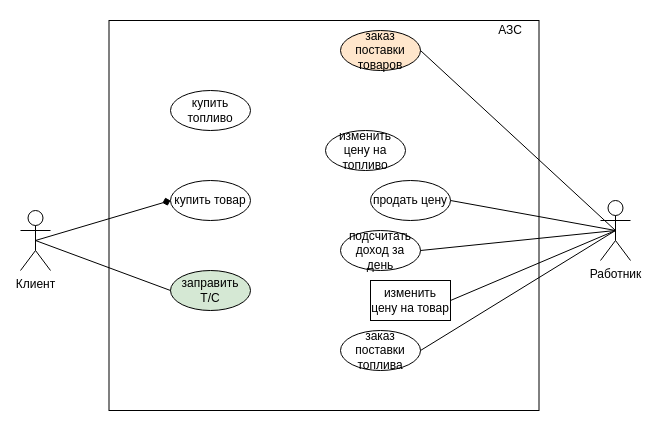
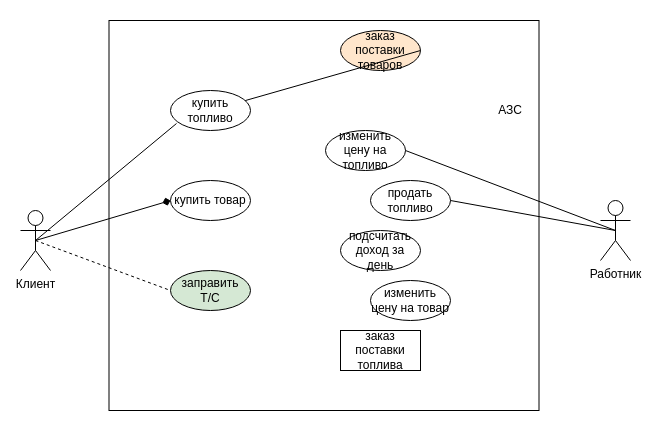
  <mxCell id="0" />
  <mxCell id="1" parent="0" />
  <mxCell id="2" value="Клиент" style="shape=umlActor;verticalLabelPosition=bottom;verticalAlign=top;html=1;outlineConnect=0;" vertex="1" parent="1"><mxGeometry x="20" y="210" width="30" height="60" as="geometry" /></mxCell>
  <mxCell id="3" value="" style="rounded=0;whiteSpace=wrap;html=1;" vertex="1" parent="1"><mxGeometry x="108.5" y="20" width="430" height="390" as="geometry" /></mxCell>
  <mxCell id="4" value="Работник" style="shape=umlActor;verticalLabelPosition=bottom;verticalAlign=top;html=1;outlineConnect=0;" vertex="1" parent="1"><mxGeometry x="600" y="200" width="30" height="60" as="geometry" /></mxCell>
- <mxCell id="5" value="АЗС" style="text;html=1;strokeColor=none;fillColor=none;align=center;verticalAlign=middle;whiteSpace=wrap;rounded=0;" vertex="1" parent="1"><mxGeometry x="490" y="20" width="40" height="20" as="geometry" /></mxCell>
+ <mxCell id="5" value="АЗС" style="text;html=1;strokeColor=none;fillColor=none;align=center;verticalAlign=middle;whiteSpace=wrap;rounded=0;" vertex="1" parent="1"><mxGeometry x="490" y="100" width="40" height="20" as="geometry" /></mxCell>
  <mxCell id="6" value="купить топливо" style="ellipse;whiteSpace=wrap;html=1;" vertex="1" parent="1"><mxGeometry x="170" y="90" width="80" height="40" as="geometry" /></mxCell>
  <mxCell id="7" value="купить товар" style="ellipse;whiteSpace=wrap;html=1;" vertex="1" parent="1"><mxGeometry x="170" y="180" width="80" height="40" as="geometry" /></mxCell>
  <mxCell id="8" value="заправить Т/C" style="ellipse;whiteSpace=wrap;html=1;fillColor=#d5e8d4;" vertex="1" parent="1"><mxGeometry x="170" y="270" width="80" height="40" as="geometry" /></mxCell>
+ <mxCell id="9" value="" style="endArrow=none;html=1;entryX=0.075;entryY=0.825;entryDx=0;entryDy=0;entryPerimeter=0;exitX=0.5;exitY=0.5;exitDx=0;exitDy=0;exitPerimeter=0;" edge="1" parent="1" source="2" target="6"><mxGeometry width="50" height="50" relative="1" as="geometry"><mxPoint x="300" y="210" as="sourcePoint" /><mxPoint x="350" y="160" as="targetPoint" /><Array as="points" /></mxGeometry></mxCell>
  <mxCell id="10" value="" style="endArrow=diamond;html=1;exitX=0.5;exitY=0.5;exitDx=0;exitDy=0;exitPerimeter=0;entryX=0;entryY=0.5;entryDx=0;entryDy=0;" edge="1" parent="1" source="2" target="7"><mxGeometry width="50" height="50" relative="1" as="geometry"><mxPoint x="290" y="240" as="sourcePoint" /><mxPoint x="340" y="190" as="targetPoint" /></mxGeometry></mxCell>
- <mxCell id="11" value="" style="endArrow=none;html=1;exitX=0.5;exitY=0.5;exitDx=0;exitDy=0;exitPerimeter=0;entryX=0;entryY=0.5;entryDx=0;entryDy=0;" edge="1" parent="1" source="2" target="8"><mxGeometry width="50" height="50" relative="1" as="geometry"><mxPoint x="290" y="240" as="sourcePoint" /><mxPoint x="340" y="190" as="targetPoint" /></mxGeometry></mxCell>
- <mxCell id="12" value="продать цену" style="ellipse;whiteSpace=wrap;html=1;" vertex="1" parent="1"><mxGeometry x="370" y="180" width="80" height="40" as="geometry" /></mxCell>
- <mxCell id="13" value="изменить цену на товар" style="whiteSpace=wrap;html=1;rounded=0;" vertex="1" parent="1"><mxGeometry x="370" y="280" width="80" height="40" as="geometry" /></mxCell>
+ <mxCell id="11" value="" style="endArrow=none;html=1;exitX=0.5;exitY=0.5;exitDx=0;exitDy=0;exitPerimeter=0;entryX=0;entryY=0.5;entryDx=0;entryDy=0;dashed=1;" edge="1" parent="1" source="2" target="8"><mxGeometry width="50" height="50" relative="1" as="geometry"><mxPoint x="290" y="240" as="sourcePoint" /><mxPoint x="340" y="190" as="targetPoint" /></mxGeometry></mxCell>
+ <mxCell id="12" value="продать топливо" style="ellipse;whiteSpace=wrap;html=1;" vertex="1" parent="1"><mxGeometry x="370" y="180" width="80" height="40" as="geometry" /></mxCell>
+ <mxCell id="13" value="изменить цену на товар" style="ellipse;whiteSpace=wrap;html=1;" vertex="1" parent="1"><mxGeometry x="370" y="280" width="80" height="40" as="geometry" /></mxCell>
  <mxCell id="14" value="изменить цену на топливо" style="ellipse;whiteSpace=wrap;html=1;" vertex="1" parent="1"><mxGeometry x="325" y="130" width="80" height="40" as="geometry" /></mxCell>
  <mxCell id="15" value="подсчитать доход за день" style="ellipse;whiteSpace=wrap;html=1;" vertex="1" parent="1"><mxGeometry x="340" y="230" width="80" height="40" as="geometry" /></mxCell>
- <mxCell id="16" value="заказ поставки топлива" style="ellipse;whiteSpace=wrap;html=1;" vertex="1" parent="1"><mxGeometry x="340" y="330" width="80" height="40" as="geometry" /></mxCell>
+ <mxCell id="16" value="заказ поставки топлива" style="whiteSpace=wrap;html=1;rounded=0;" vertex="1" parent="1"><mxGeometry x="340" y="330" width="80" height="40" as="geometry" /></mxCell>
  <mxCell id="17" value="заказ поставки товаров" style="ellipse;whiteSpace=wrap;html=1;fillColor=#ffe6cc;" vertex="1" parent="1"><mxGeometry x="340" y="30" width="80" height="40" as="geometry" /></mxCell>
- <mxCell id="18" value="" style="endArrow=none;html=1;exitX=1;exitY=0.5;exitDx=0;exitDy=0;entryX=0.5;entryY=0.5;entryDx=0;entryDy=0;entryPerimeter=0;" edge="1" parent="1" source="15" target="4"><mxGeometry width="50" height="50" relative="1" as="geometry"><mxPoint x="290" y="310" as="sourcePoint" /><mxPoint x="340" y="260" as="targetPoint" /></mxGeometry></mxCell>
- <mxCell id="19" value="" style="endArrow=none;html=1;exitX=1;exitY=0.5;exitDx=0;exitDy=0;entryX=0.5;entryY=0.5;entryDx=0;entryDy=0;entryPerimeter=0;" edge="1" parent="1" source="13" target="4"><mxGeometry width="50" height="50" relative="1" as="geometry"><mxPoint x="430" y="260" as="sourcePoint" /><mxPoint x="610" y="241.538" as="targetPoint" /></mxGeometry></mxCell>
- <mxCell id="20" value="" style="endArrow=none;html=1;exitX=1;exitY=0.5;exitDx=0;exitDy=0;entryX=0.5;entryY=0.5;entryDx=0;entryDy=0;entryPerimeter=0;" edge="1" parent="1" source="16" target="4"><mxGeometry width="50" height="50" relative="1" as="geometry"><mxPoint x="460" y="310" as="sourcePoint" /><mxPoint x="625" y="240" as="targetPoint" /></mxGeometry></mxCell>
  <mxCell id="21" value="" style="endArrow=none;html=1;exitX=1;exitY=0.5;exitDx=0;exitDy=0;" edge="1" parent="1" source="12"><mxGeometry width="50" height="50" relative="1" as="geometry"><mxPoint x="470" y="320" as="sourcePoint" /><mxPoint x="615" y="230" as="targetPoint" /></mxGeometry></mxCell>
- <mxCell id="23" value="" style="endArrow=none;html=1;exitX=1;exitY=0.5;exitDx=0;exitDy=0;entryX=0.5;entryY=0.5;entryDx=0;entryDy=0;entryPerimeter=0;" edge="1" parent="1" source="17" target="4"><mxGeometry width="50" height="50" relative="1" as="geometry"><mxPoint x="500" y="350" as="sourcePoint" /><mxPoint x="610" y="230" as="targetPoint" /></mxGeometry></mxCell>
+ <mxCell id="22" value="" style="endArrow=none;html=1;exitX=1;exitY=0.5;exitDx=0;exitDy=0;entryX=0.5;entryY=0.5;entryDx=0;entryDy=0;entryPerimeter=0;" edge="1" parent="1" source="14" target="4"><mxGeometry width="50" height="50" relative="1" as="geometry"><mxPoint x="480" y="330" as="sourcePoint" /><mxPoint x="645" y="260" as="targetPoint" /></mxGeometry></mxCell>
+ <mxCell id="23" value="" style="endArrow=none;html=1;exitX=1;exitY=0.5;exitDx=0;exitDy=0;" edge="1" parent="1" source="17" target="6"><mxGeometry width="50" height="50" relative="1" as="geometry"><mxPoint x="500" y="350" as="sourcePoint" /><mxPoint x="610" y="230" as="targetPoint" /></mxGeometry></mxCell>
